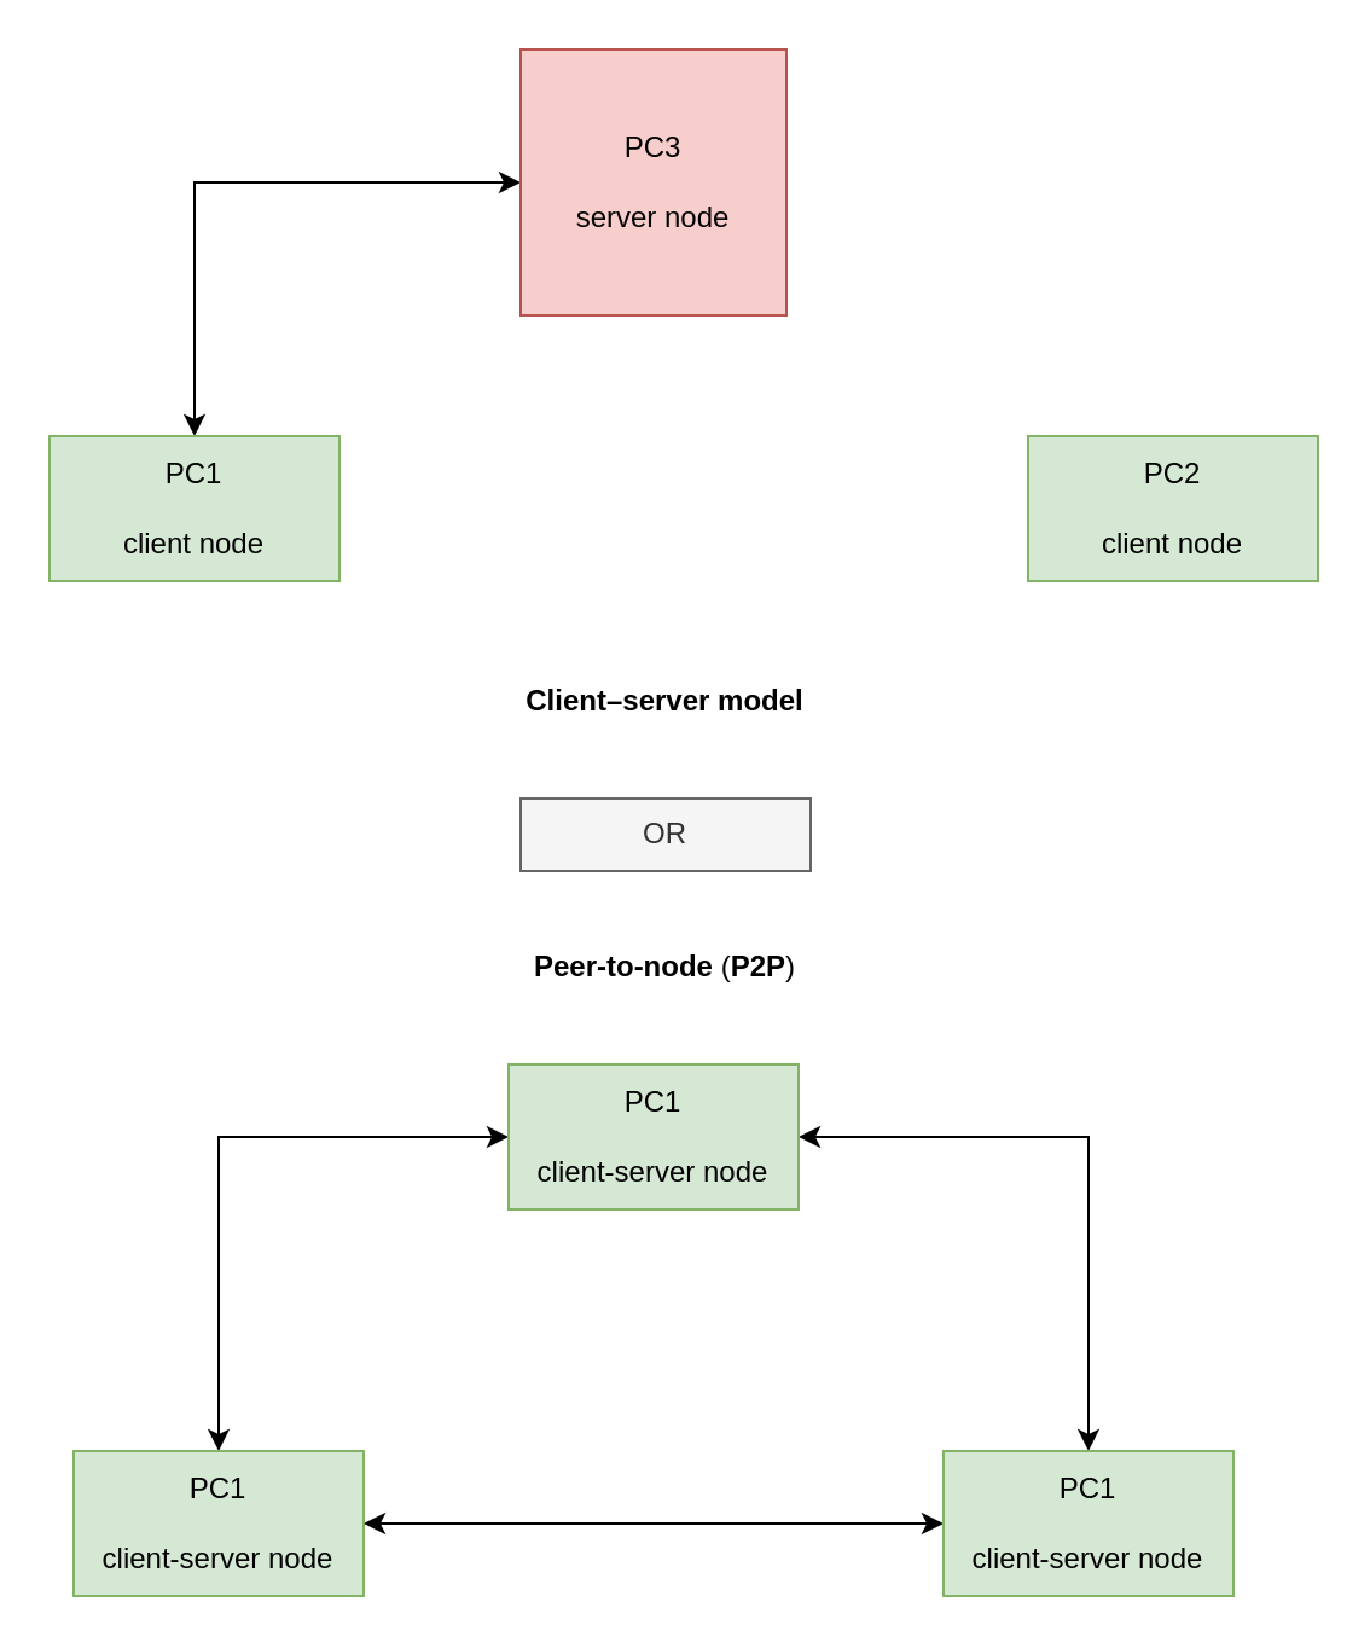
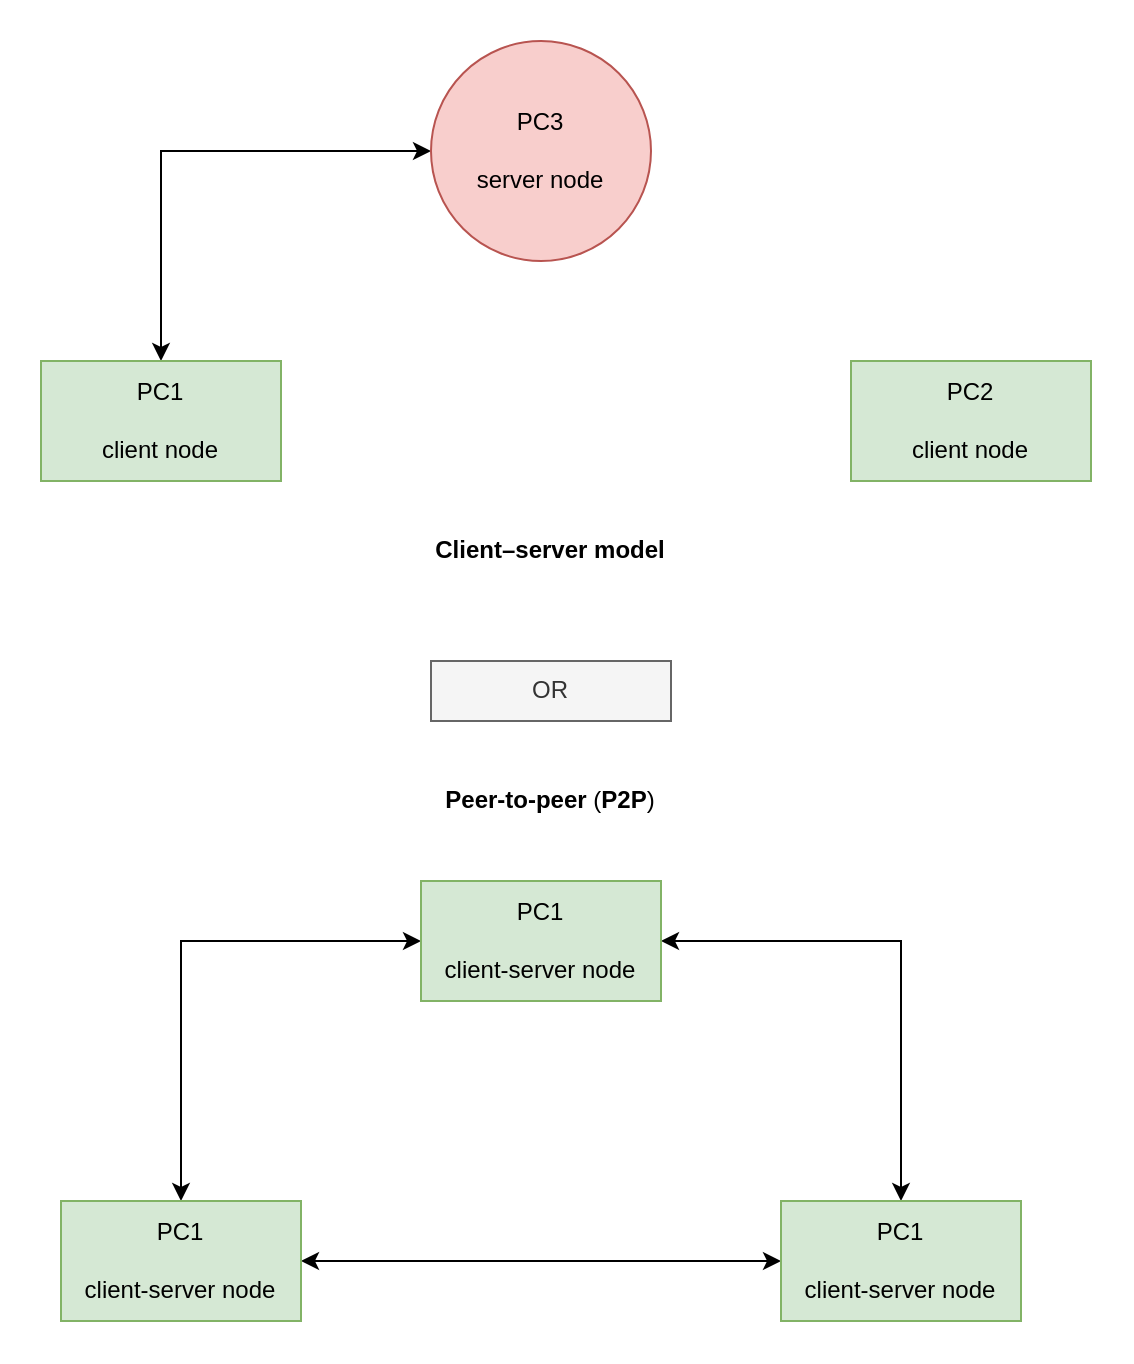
  <mxCell id="0" />
  <mxCell id="1" parent="0" />
  <mxCell id="2" style="edgeStyle=orthogonalEdgeStyle;rounded=0;orthogonalLoop=1;jettySize=auto;html=1;exitX=0.5;exitY=0;exitDx=0;exitDy=0;entryX=0;entryY=0.5;entryDx=0;entryDy=0;strokeColor=none;startArrow=classic;startFill=1;" edge="1" parent="1" source="4" target="5"><mxGeometry relative="1" as="geometry" /></mxCell>
  <mxCell id="3" style="edgeStyle=orthogonalEdgeStyle;rounded=0;orthogonalLoop=1;jettySize=auto;html=1;exitX=0.5;exitY=0;exitDx=0;exitDy=0;entryX=0;entryY=0.5;entryDx=0;entryDy=0;startArrow=classic;startFill=1;" edge="1" parent="1" source="4" target="5"><mxGeometry relative="1" as="geometry" /></mxCell>
  <mxCell id="4" value="&lt;div&gt;PC1&lt;/div&gt;&lt;div&gt;&lt;br&gt;&lt;/div&gt;&lt;div&gt;client node&lt;br&gt;&lt;/div&gt;" style="rounded=0;whiteSpace=wrap;html=1;fillColor=#d5e8d4;strokeColor=#82b366;" vertex="1" parent="1"><mxGeometry x="20" y="180" width="120" height="60" as="geometry" /></mxCell>
- <mxCell id="5" value="&lt;div&gt;PC3&lt;/div&gt;&lt;div&gt;&lt;br&gt;&lt;/div&gt;&lt;div&gt;server node&lt;br&gt;&lt;/div&gt;" style="whiteSpace=wrap;html=1;aspect=fixed;fillColor=#f8cecc;strokeColor=#b85450;rounded=0;" vertex="1" parent="1"><mxGeometry x="215" y="20" width="110" height="110" as="geometry" /></mxCell>
+ <mxCell id="5" value="&lt;div&gt;PC3&lt;/div&gt;&lt;div&gt;&lt;br&gt;&lt;/div&gt;&lt;div&gt;server node&lt;br&gt;&lt;/div&gt;" style="ellipse;whiteSpace=wrap;html=1;aspect=fixed;fillColor=#f8cecc;strokeColor=#b85450;" vertex="1" parent="1"><mxGeometry x="215" y="20" width="110" height="110" as="geometry" /></mxCell>
  <mxCell id="6" value="&lt;div&gt;PC2&lt;/div&gt;&lt;div&gt;&lt;br&gt;&lt;/div&gt;&lt;div&gt;client node&lt;br&gt;&lt;/div&gt;" style="rounded=0;whiteSpace=wrap;html=1;fillColor=#d5e8d4;strokeColor=#82b366;" vertex="1" parent="1"><mxGeometry x="425" y="180" width="120" height="60" as="geometry" /></mxCell>
  <mxCell id="7" value="OR" style="rounded=0;whiteSpace=wrap;html=1;fillColor=#f5f5f5;strokeColor=#666666;fontColor=#333333;" vertex="1" parent="1"><mxGeometry x="215" y="330" width="120" height="30" as="geometry" /></mxCell>
  <mxCell id="8" style="edgeStyle=orthogonalEdgeStyle;rounded=0;orthogonalLoop=1;jettySize=auto;html=1;exitX=0.5;exitY=0;exitDx=0;exitDy=0;entryX=0;entryY=0.5;entryDx=0;entryDy=0;startArrow=classic;startFill=1;" edge="1" parent="1" source="10" target="12"><mxGeometry relative="1" as="geometry" /></mxCell>
  <mxCell id="9" style="edgeStyle=orthogonalEdgeStyle;rounded=0;orthogonalLoop=1;jettySize=auto;html=1;exitX=1;exitY=0.5;exitDx=0;exitDy=0;entryX=0;entryY=0.5;entryDx=0;entryDy=0;startArrow=classic;startFill=1;" edge="1" parent="1" source="10" target="13"><mxGeometry relative="1" as="geometry" /></mxCell>
  <mxCell id="10" value="&lt;div&gt;PC1&lt;/div&gt;&lt;div&gt;&lt;br&gt;&lt;/div&gt;&lt;div&gt;client-server node&lt;br&gt;&lt;/div&gt;" style="rounded=0;whiteSpace=wrap;html=1;fillColor=#d5e8d4;strokeColor=#82b366;" vertex="1" parent="1"><mxGeometry x="30" y="600" width="120" height="60" as="geometry" /></mxCell>
  <mxCell id="11" style="edgeStyle=orthogonalEdgeStyle;rounded=0;orthogonalLoop=1;jettySize=auto;html=1;exitX=1;exitY=0.5;exitDx=0;exitDy=0;entryX=0.5;entryY=0;entryDx=0;entryDy=0;startArrow=classic;startFill=1;" edge="1" parent="1" source="12" target="13"><mxGeometry relative="1" as="geometry" /></mxCell>
  <mxCell id="12" value="&lt;div&gt;PC1&lt;/div&gt;&lt;div&gt;&lt;br&gt;&lt;/div&gt;&lt;div&gt;client-server node&lt;br&gt;&lt;/div&gt;" style="rounded=0;whiteSpace=wrap;html=1;fillColor=#d5e8d4;strokeColor=#82b366;" vertex="1" parent="1"><mxGeometry x="210" y="440" width="120" height="60" as="geometry" /></mxCell>
  <mxCell id="13" value="&lt;div&gt;PC1&lt;/div&gt;&lt;div&gt;&lt;br&gt;&lt;/div&gt;&lt;div&gt;client-server node&lt;br&gt;&lt;/div&gt;" style="rounded=0;whiteSpace=wrap;html=1;fillColor=#d5e8d4;strokeColor=#82b366;" vertex="1" parent="1"><mxGeometry x="390" y="600" width="120" height="60" as="geometry" /></mxCell>
- <mxCell id="14" value="&lt;b&gt;Peer-to-node&lt;/b&gt; (&lt;b&gt;P2P&lt;/b&gt;)" style="text;html=1;strokeColor=none;fillColor=none;align=center;verticalAlign=middle;whiteSpace=wrap;rounded=0;" vertex="1" parent="1"><mxGeometry x="200" y="390" width="150" height="20" as="geometry" /></mxCell>
- <mxCell id="15" value="&lt;b&gt;Client–server model&lt;/b&gt;" style="text;html=1;strokeColor=none;fillColor=none;align=center;verticalAlign=middle;whiteSpace=wrap;rounded=0;" vertex="1" parent="1"><mxGeometry x="200" y="280" width="150" height="20" as="geometry" /></mxCell>
+ <mxCell id="14" value="&lt;b&gt;Peer-to-peer&lt;/b&gt; (&lt;b&gt;P2P&lt;/b&gt;)" style="text;html=1;strokeColor=none;fillColor=none;align=center;verticalAlign=middle;whiteSpace=wrap;rounded=0;" vertex="1" parent="1"><mxGeometry x="200" y="390" width="150" height="20" as="geometry" /></mxCell>
+ <mxCell id="15" value="&lt;b&gt;Client–server model&lt;/b&gt;" style="text;html=1;strokeColor=none;fillColor=none;align=center;verticalAlign=middle;whiteSpace=wrap;rounded=0;" vertex="1" parent="1"><mxGeometry x="200" y="265" width="150" height="20" as="geometry" /></mxCell>
